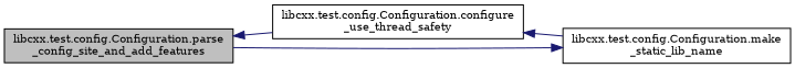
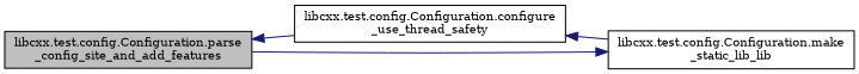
  digraph {
    rankdir=LR
    fontname="DejaVu Serif"
    node [color=black fillcolor=white fontname="DejaVu Serif" fontsize=10 shape=record style=filled]
    edge [color=midnightblue dir=back fontname="DejaVu Serif" fontsize=10 labelfontname=Helvetica labelfontsize=10 style=solid]
    n1 [fillcolor=grey75 fontcolor=black height=0.2 label="libcxx.test.config.Configuration.parse\l_config_site_and_add_features" width=0.4]
    n2 [height=0.2 label="libcxx.test.config.Configuration.configure\l_use_thread_safety" width=0.4]
-   n3 [height=0.2 label="libcxx.test.config.Configuration.make\l_static_lib_name" width=0.4]
+   n3 [height=0.2 label="libcxx.test.config.Configuration.make\l_static_lib_lib" width=0.4]
    n1 -> n2
    n2 -> n3
    n3 -> n1
  }
